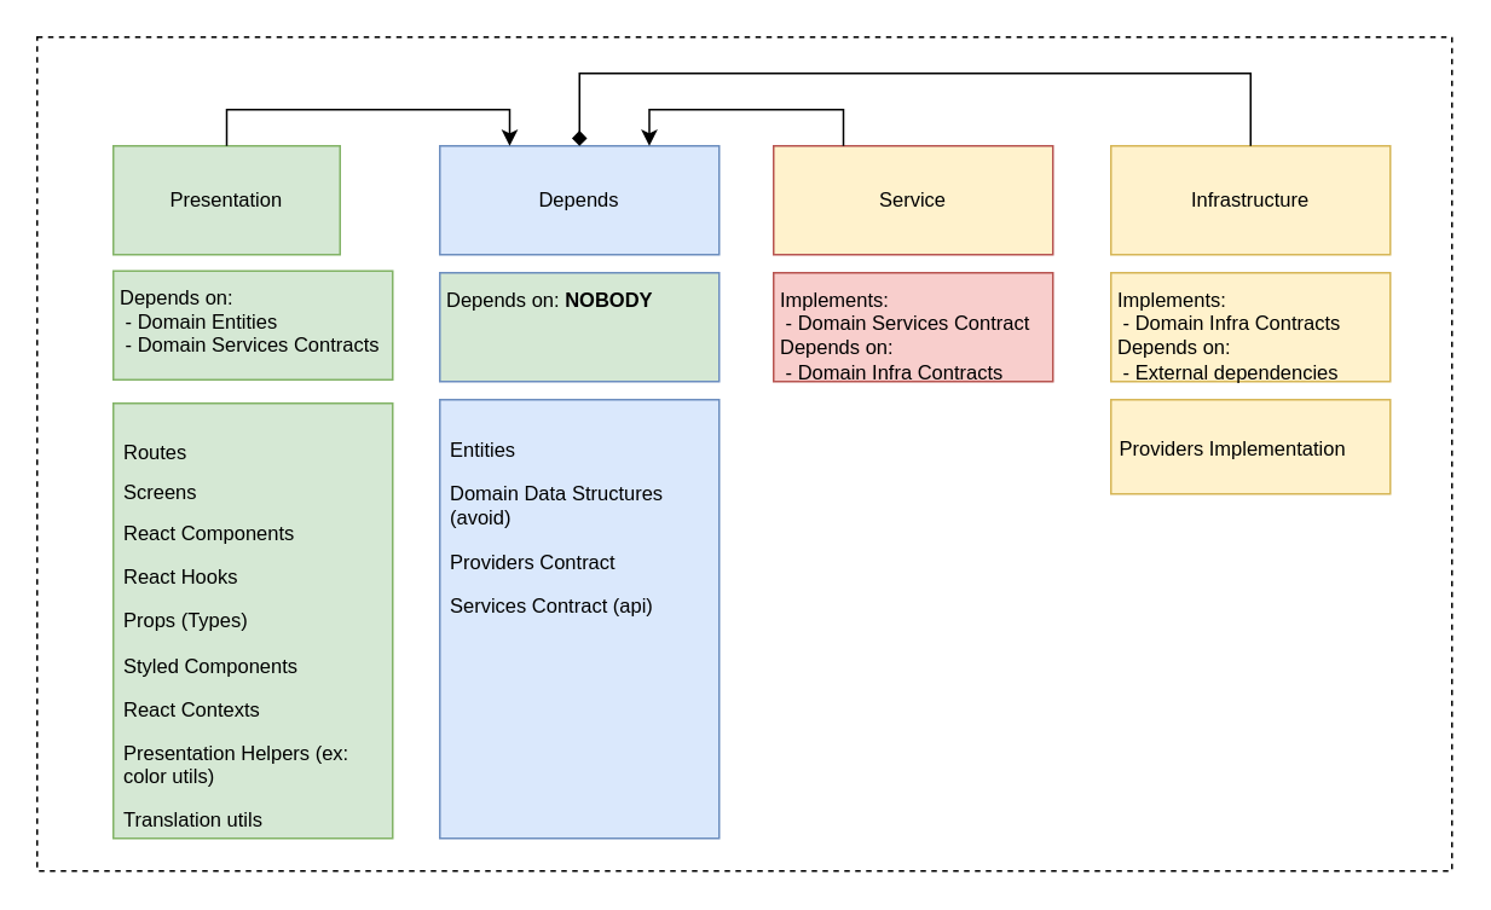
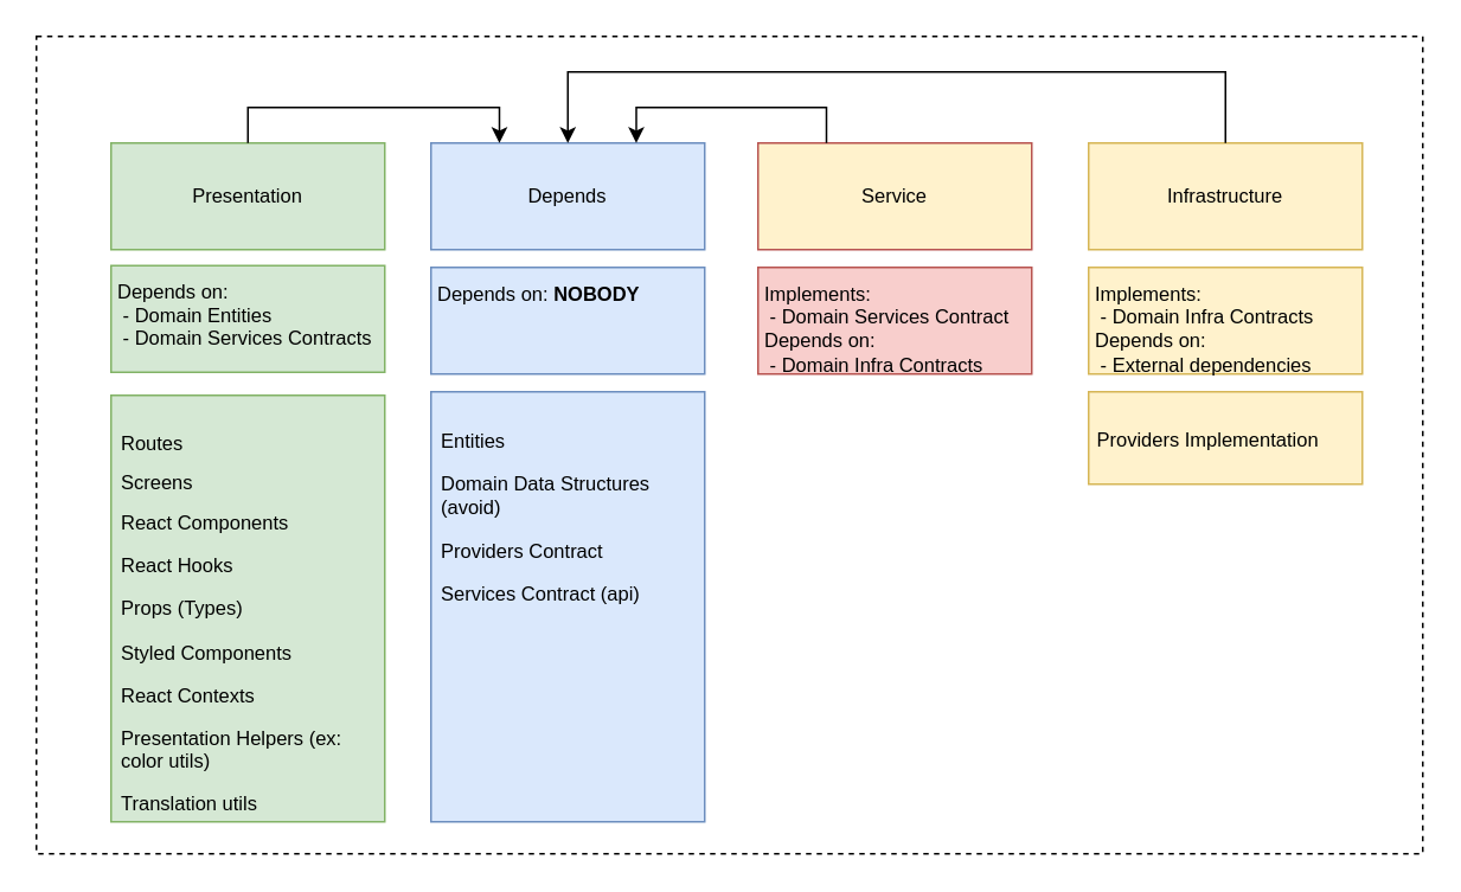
  <mxCell id="0" />
  <mxCell id="1" parent="0" />
  <mxCell id="2" value="" style="rounded=0;whiteSpace=wrap;html=1;shadow=0;glass=0;dashed=1;labelBackgroundColor=none;labelBorderColor=none;sketch=0;strokeWidth=1;fillColor=default;align=left;verticalAlign=top;" vertex="1" parent="1"><mxGeometry x="20" y="20" width="780" height="460" as="geometry" /></mxCell>
- <mxCell id="3" value="Presentation" style="rounded=0;whiteSpace=wrap;html=1;fillColor=#d5e8d4;strokeColor=#82b366;fontSize=11;" vertex="1" parent="1"><mxGeometry x="62" y="80" width="125" height="60" as="geometry" /></mxCell>
+ <mxCell id="3" value="Presentation" style="rounded=0;whiteSpace=wrap;html=1;fillColor=#d5e8d4;strokeColor=#82b366;fontSize=11;" vertex="1" parent="1"><mxGeometry x="62" y="80" width="154" height="60" as="geometry" /></mxCell>
  <mxCell id="4" value="&lt;p style=&quot;line-height: 1&quot;&gt;Routes&lt;/p&gt;&lt;p style=&quot;line-height: 1&quot;&gt;&lt;span&gt;Screens&lt;/span&gt;&lt;/p&gt;&lt;p style=&quot;line-height: 1.2&quot;&gt;React Components&lt;/p&gt;&lt;p style=&quot;line-height: 1.2&quot;&gt;React Hooks&lt;br&gt;&lt;/p&gt;&lt;p style=&quot;line-height: 1.2&quot;&gt;Props (Types)&lt;/p&gt;&lt;p style=&quot;line-height: 1.2&quot;&gt;Styled Components&lt;/p&gt;&lt;p style=&quot;line-height: 1.2&quot;&gt;React Contexts&lt;/p&gt;&lt;p style=&quot;line-height: 1.2&quot;&gt;Presentation Helpers (ex: color utils)&lt;/p&gt;&lt;p style=&quot;line-height: 1.2&quot;&gt;Translation utils&lt;/p&gt;" style="rounded=0;html=1;shadow=0;glass=0;labelBackgroundColor=none;labelBorderColor=none;sketch=0;fillColor=#d5e8d4;align=left;verticalAlign=top;spacing=6;strokeColor=#82b366;fontSize=11;whiteSpace=wrap;" vertex="1" parent="1"><mxGeometry x="62" y="222" width="154" height="240" as="geometry" /></mxCell>
  <mxCell id="5" value="Depends on: &lt;br&gt;&amp;nbsp;- Domain Entities&amp;nbsp;&lt;br&gt;&amp;nbsp;- Domain Services Contracts" style="rounded=0;whiteSpace=wrap;html=1;shadow=0;glass=0;labelBackgroundColor=none;labelBorderColor=none;sketch=0;fillColor=#d5e8d4;align=left;verticalAlign=top;strokeColor=#82b366;spacing=4;fontSize=11;" vertex="1" parent="1"><mxGeometry x="62" y="149" width="154" height="60" as="geometry" /></mxCell>
  <mxCell id="6" value="Depends" style="rounded=0;whiteSpace=wrap;html=1;fillColor=#dae8fc;strokeColor=#6c8ebf;fontSize=11;" vertex="1" parent="1"><mxGeometry x="242" y="80" width="154" height="60" as="geometry" /></mxCell>
  <mxCell id="7" style="edgeStyle=orthogonalEdgeStyle;rounded=0;orthogonalLoop=1;jettySize=auto;html=1;entryX=0.25;entryY=0;entryDx=0;entryDy=0;exitX=0.5;exitY=0;exitDx=0;exitDy=0;" edge="1" parent="1" source="3" target="6"><mxGeometry x="30" y="130" as="geometry" /></mxCell>
  <mxCell id="8" value="&lt;p style=&quot;line-height: 1.2 ; font-size: 11px&quot;&gt;Entities&lt;/p&gt;&lt;p style=&quot;line-height: 1.2 ; font-size: 11px&quot;&gt;Domain Data Structures (avoid)&lt;/p&gt;&lt;p style=&quot;line-height: 1.2 ; font-size: 11px&quot;&gt;Providers Contract&lt;/p&gt;&lt;p style=&quot;line-height: 1.2 ; font-size: 11px&quot;&gt;Services Contract (api)&lt;/p&gt;" style="rounded=0;whiteSpace=wrap;html=1;shadow=0;glass=0;labelBackgroundColor=none;labelBorderColor=none;sketch=0;fillColor=#dae8fc;align=left;verticalAlign=top;spacing=6;strokeColor=#6c8ebf;fontSize=11;" vertex="1" parent="1"><mxGeometry x="242" y="220" width="154" height="242" as="geometry" /></mxCell>
- <mxCell id="9" value="Depends on:&amp;nbsp;&lt;b style=&quot;font-size: 11px&quot;&gt;NOBODY&lt;/b&gt;" style="rounded=0;whiteSpace=wrap;html=1;shadow=0;glass=0;labelBackgroundColor=none;labelBorderColor=none;sketch=0;fillColor=#d5e8d4;align=left;verticalAlign=top;strokeColor=#6c8ebf;spacing=4;fontSize=11;" vertex="1" parent="1"><mxGeometry x="242" y="150" width="154" height="60" as="geometry" /></mxCell>
+ <mxCell id="9" value="Depends on:&amp;nbsp;&lt;b style=&quot;font-size: 11px&quot;&gt;NOBODY&lt;/b&gt;" style="rounded=0;whiteSpace=wrap;html=1;shadow=0;glass=0;labelBackgroundColor=none;labelBorderColor=none;sketch=0;fillColor=#dae8fc;align=left;verticalAlign=top;strokeColor=#6c8ebf;spacing=4;fontSize=11;" vertex="1" parent="1"><mxGeometry x="242" y="150" width="154" height="60" as="geometry" /></mxCell>
  <mxCell id="10" value="Service" style="rounded=0;whiteSpace=wrap;html=1;fillColor=#fff2cc;strokeColor=#b85450;fontSize=11;" vertex="1" parent="1"><mxGeometry x="426" y="80" width="154" height="60" as="geometry" /></mxCell>
  <mxCell id="11" style="edgeStyle=orthogonalEdgeStyle;rounded=0;orthogonalLoop=1;jettySize=auto;html=1;entryX=0.75;entryY=0;entryDx=0;entryDy=0;exitX=0.25;exitY=0;exitDx=0;exitDy=0;" edge="1" parent="1" source="10" target="6"><mxGeometry x="30" y="130" as="geometry" /></mxCell>
  <mxCell id="12" value="Implements:&lt;br&gt;&amp;nbsp;- Domain Services Contract&lt;br&gt;Depends on:&lt;br&gt;&amp;nbsp;- Domain Infra Contracts" style="rounded=0;whiteSpace=wrap;html=1;shadow=0;glass=0;labelBackgroundColor=none;labelBorderColor=none;sketch=0;fillColor=#f8cecc;align=left;verticalAlign=top;strokeColor=#b85450;spacing=4;fontSize=11;" vertex="1" parent="1"><mxGeometry x="426" y="150" width="154" height="60" as="geometry" /></mxCell>
  <mxCell id="13" value="Infrastructure" style="rounded=0;whiteSpace=wrap;html=1;fillColor=#fff2cc;strokeColor=#d6b656;fontSize=11;" vertex="1" parent="1"><mxGeometry x="612" y="80" width="154" height="60" as="geometry" /></mxCell>
- <mxCell id="14" style="edgeStyle=orthogonalEdgeStyle;rounded=0;orthogonalLoop=1;jettySize=auto;html=1;entryX=0.5;entryY=0;entryDx=0;entryDy=0;exitX=0.5;exitY=0;exitDx=0;exitDy=0;endArrow=diamond;" edge="1" parent="1" source="13" target="6"><mxGeometry x="30" y="130" as="geometry"><Array as="points"><mxPoint x="654" y="40" /><mxPoint x="334" y="40" /></Array></mxGeometry></mxCell>
+ <mxCell id="14" style="edgeStyle=orthogonalEdgeStyle;rounded=0;orthogonalLoop=1;jettySize=auto;html=1;entryX=0.5;entryY=0;entryDx=0;entryDy=0;exitX=0.5;exitY=0;exitDx=0;exitDy=0;" edge="1" parent="1" source="13" target="6"><mxGeometry x="30" y="130" as="geometry"><Array as="points"><mxPoint x="654" y="40" /><mxPoint x="334" y="40" /></Array></mxGeometry></mxCell>
  <mxCell id="15" value="&lt;p style=&quot;line-height: 1.2; font-size: 11px;&quot;&gt;Providers Implementation&lt;/p&gt;&lt;p style=&quot;line-height: 1.2; font-size: 11px;&quot;&gt;&lt;br style=&quot;font-size: 11px;&quot;&gt;&lt;/p&gt;" style="rounded=0;whiteSpace=wrap;html=1;shadow=0;glass=0;labelBackgroundColor=none;labelBorderColor=none;sketch=0;fillColor=#fff2cc;align=left;verticalAlign=top;spacing=5;strokeColor=#d6b656;fontSize=11;" vertex="1" parent="1"><mxGeometry x="612" y="220" width="154" height="52" as="geometry" /></mxCell>
  <mxCell id="16" value="Implements: &lt;br&gt;&amp;nbsp;- Domain Infra&amp;nbsp;Contracts&lt;br&gt;Depends on:&lt;br&gt;&amp;nbsp;- External dependencies" style="rounded=0;whiteSpace=wrap;html=1;shadow=0;glass=0;labelBackgroundColor=none;labelBorderColor=none;sketch=0;fillColor=#fff2cc;align=left;verticalAlign=top;strokeColor=#d6b656;spacing=4;fontSize=11;" vertex="1" parent="1"><mxGeometry x="612" y="150" width="154" height="60" as="geometry" /></mxCell>
